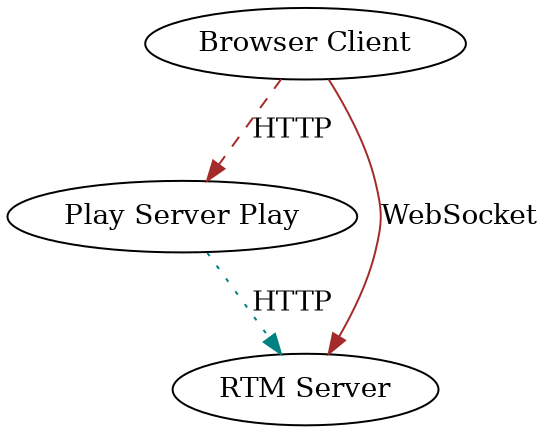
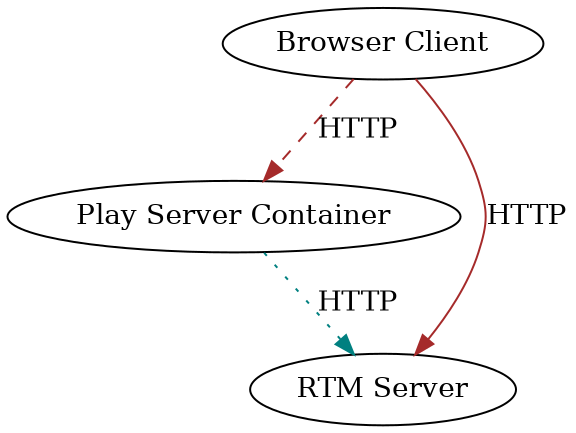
  digraph {
    edge [color=brown]
    n1 [label="Browser Client"]
-   n2 [label="Play Server Play"]
+   n2 [label="Play Server Container"]
    n3 [label="RTM Server"]
    n1 -> n2 [label=HTTP style=dashed]
-   n1 -> n3 [label=WebSocket style=solid]
+   n1 -> n3 [label=HTTP style=solid]
    n2 -> n3 [color=teal label=HTTP style=dotted]
  }
